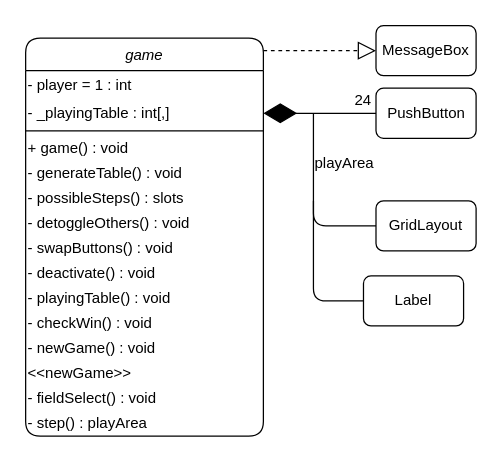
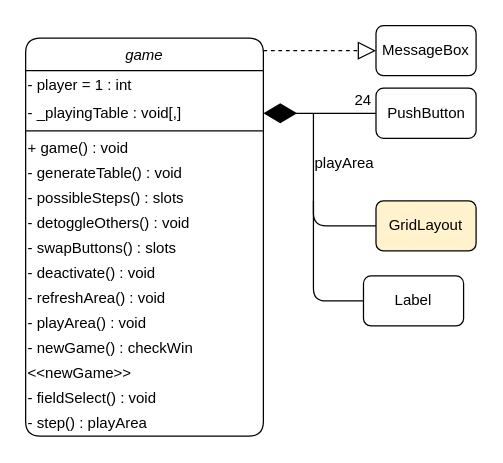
  <mxCell id="0" />
  <mxCell id="1" parent="0" />
  <mxCell id="2" value="game" style="swimlane;fontStyle=2;align=center;verticalAlign=top;childLayout=stackLayout;horizontal=1;startSize=26;horizontalStack=0;resizeParent=1;resizeLast=0;collapsible=1;marginBottom=0;rounded=1;shadow=0;strokeWidth=1;swimlaneLine=1;" parent="1" vertex="1"><mxGeometry x="20" y="30" width="190" height="318" as="geometry"><mxRectangle x="230" y="140" width="160" height="26" as="alternateBounds" /></mxGeometry></mxCell>
  <mxCell id="3" value="- player = 1 : int" style="text;html=1;strokeColor=none;fillColor=none;align=left;verticalAlign=middle;whiteSpace=wrap;rounded=0;" vertex="1" parent="2"><mxGeometry y="26" width="190" height="24" as="geometry" /></mxCell>
- <mxCell id="4" value="- _playingTable : int[,]" style="text;html=1;strokeColor=none;fillColor=none;align=left;verticalAlign=middle;whiteSpace=wrap;rounded=0;" vertex="1" parent="2"><mxGeometry y="50" width="190" height="20" as="geometry" /></mxCell>
+ <mxCell id="4" value="- _playingTable : void[,]" style="text;html=1;strokeColor=none;fillColor=none;align=left;verticalAlign=middle;whiteSpace=wrap;rounded=0;" vertex="1" parent="2"><mxGeometry y="50" width="190" height="20" as="geometry" /></mxCell>
  <mxCell id="5" value="" style="line;html=1;strokeWidth=1;align=left;verticalAlign=middle;spacingTop=-1;spacingLeft=3;spacingRight=3;rotatable=0;labelPosition=right;points=[];portConstraint=eastwest;" parent="2" vertex="1"><mxGeometry y="70" width="190" height="8" as="geometry" /></mxCell>
  <mxCell id="6" value="+ game() : void" style="text;html=1;strokeColor=none;fillColor=none;align=left;verticalAlign=middle;whiteSpace=wrap;rounded=0;" vertex="1" parent="2"><mxGeometry y="78" width="190" height="20" as="geometry" /></mxCell>
  <mxCell id="7" value="- generateTable() : void" style="text;html=1;strokeColor=none;fillColor=none;align=left;verticalAlign=middle;whiteSpace=wrap;rounded=0;" vertex="1" parent="2"><mxGeometry y="98" width="190" height="20" as="geometry" /></mxCell>
  <mxCell id="8" value="- possibleSteps() : slots" style="text;html=1;strokeColor=none;fillColor=none;align=left;verticalAlign=middle;whiteSpace=wrap;rounded=0;" vertex="1" parent="2"><mxGeometry y="118" width="190" height="20" as="geometry" /></mxCell>
  <mxCell id="9" value="- detoggleOthers() : void" style="text;html=1;strokeColor=none;fillColor=none;align=left;verticalAlign=middle;whiteSpace=wrap;rounded=0;" vertex="1" parent="2"><mxGeometry y="138" width="190" height="20" as="geometry" /></mxCell>
- <mxCell id="10" value="- swapButtons() : void" style="text;html=1;strokeColor=none;fillColor=none;align=left;verticalAlign=middle;whiteSpace=wrap;rounded=0;" vertex="1" parent="2"><mxGeometry y="158" width="190" height="20" as="geometry" /></mxCell>
+ <mxCell id="10" value="- swapButtons() : slots" style="text;html=1;strokeColor=none;fillColor=none;align=left;verticalAlign=middle;whiteSpace=wrap;rounded=0;" vertex="1" parent="2"><mxGeometry y="158" width="190" height="20" as="geometry" /></mxCell>
  <mxCell id="11" value="- deactivate() : void" style="text;html=1;strokeColor=none;fillColor=none;align=left;verticalAlign=middle;whiteSpace=wrap;rounded=0;" vertex="1" parent="2"><mxGeometry y="178" width="190" height="20" as="geometry" /></mxCell>
- <mxCell id="12" value="- playingTable() : void" style="text;html=1;strokeColor=none;fillColor=none;align=left;verticalAlign=middle;whiteSpace=wrap;rounded=0;" vertex="1" parent="2"><mxGeometry y="198" width="190" height="20" as="geometry" /></mxCell>
- <mxCell id="13" value="- checkWin() : void" style="text;html=1;strokeColor=none;fillColor=none;align=left;verticalAlign=middle;whiteSpace=wrap;rounded=0;" vertex="1" parent="2"><mxGeometry y="218" width="190" height="20" as="geometry" /></mxCell>
- <mxCell id="14" value="- newGame() : void" style="text;html=1;strokeColor=none;fillColor=none;align=left;verticalAlign=middle;whiteSpace=wrap;rounded=0;" vertex="1" parent="2"><mxGeometry y="238" width="190" height="20" as="geometry" /></mxCell>
+ <mxCell id="12" value="- refreshArea() : void" style="text;html=1;strokeColor=none;fillColor=none;align=left;verticalAlign=middle;whiteSpace=wrap;rounded=0;" vertex="1" parent="2"><mxGeometry y="198" width="190" height="20" as="geometry" /></mxCell>
+ <mxCell id="13" value="- playArea() : void" style="text;html=1;strokeColor=none;fillColor=none;align=left;verticalAlign=middle;whiteSpace=wrap;rounded=0;" vertex="1" parent="2"><mxGeometry y="218" width="190" height="20" as="geometry" /></mxCell>
+ <mxCell id="14" value="- newGame() : checkWin" style="text;html=1;strokeColor=none;fillColor=none;align=left;verticalAlign=middle;whiteSpace=wrap;rounded=0;" vertex="1" parent="2"><mxGeometry y="238" width="190" height="20" as="geometry" /></mxCell>
  <mxCell id="15" value="&amp;lt;&amp;lt;newGame&amp;gt;&amp;gt;" style="text;html=1;strokeColor=none;fillColor=none;align=left;verticalAlign=middle;whiteSpace=wrap;rounded=0;" vertex="1" parent="2"><mxGeometry y="258" width="190" height="20" as="geometry" /></mxCell>
  <mxCell id="16" value="- fieldSelect() : void" style="text;html=1;strokeColor=none;fillColor=none;align=left;verticalAlign=middle;whiteSpace=wrap;rounded=0;" vertex="1" parent="2"><mxGeometry y="278" width="190" height="20" as="geometry" /></mxCell>
  <mxCell id="17" value="- step() : playArea" style="text;html=1;strokeColor=none;fillColor=none;align=left;verticalAlign=middle;whiteSpace=wrap;rounded=0;" vertex="1" parent="2"><mxGeometry y="298" width="190" height="20" as="geometry" /></mxCell>
  <mxCell id="18" value="" style="endArrow=diamondThin;endFill=1;endSize=24;html=1;entryX=1;entryY=0.5;entryDx=0;entryDy=0;" edge="1" parent="1" target="4"><mxGeometry width="160" relative="1" as="geometry"><mxPoint x="300" y="90" as="sourcePoint" /><mxPoint x="450" y="170" as="targetPoint" /></mxGeometry></mxCell>
  <mxCell id="19" value="PushButton" style="html=1;align=center;rounded=1;glass=0;" vertex="1" parent="1"><mxGeometry x="300" y="70" width="80" height="40" as="geometry" /></mxCell>
  <mxCell id="20" value="24" style="text;html=1;strokeColor=none;fillColor=none;align=center;verticalAlign=middle;whiteSpace=wrap;rounded=0;" vertex="1" parent="1"><mxGeometry x="270" y="70" width="40" height="20" as="geometry" /></mxCell>
  <mxCell id="21" value="playArea" style="text;html=1;strokeColor=none;fillColor=none;align=center;verticalAlign=middle;whiteSpace=wrap;rounded=0;" vertex="1" parent="1"><mxGeometry x="255" y="120" width="40" height="20" as="geometry" /></mxCell>
  <mxCell id="22" value="" style="endArrow=none;html=1;" edge="1" parent="1"><mxGeometry width="50" height="50" relative="1" as="geometry"><mxPoint x="300" y="180" as="sourcePoint" /><mxPoint x="250" y="90" as="targetPoint" /><Array as="points"><mxPoint x="250" y="180" /></Array></mxGeometry></mxCell>
- <mxCell id="23" value="GridLayout" style="rounded=1;whiteSpace=wrap;html=1;glass=0;align=center;" vertex="1" parent="1"><mxGeometry x="300" y="160" width="80" height="40" as="geometry" /></mxCell>
+ <mxCell id="23" value="GridLayout" style="rounded=1;whiteSpace=wrap;html=1;glass=0;align=center;fillColor=#fff2cc;" vertex="1" parent="1"><mxGeometry x="300" y="160" width="80" height="40" as="geometry" /></mxCell>
  <mxCell id="24" value="Label" style="rounded=1;whiteSpace=wrap;html=1;glass=0;align=center;" vertex="1" parent="1"><mxGeometry x="290" y="220" width="80" height="40" as="geometry" /></mxCell>
  <mxCell id="25" value="" style="endArrow=none;html=1;exitX=0;exitY=0.5;exitDx=0;exitDy=0;" edge="1" parent="1" source="24"><mxGeometry width="50" height="50" relative="1" as="geometry"><mxPoint x="250" y="310" as="sourcePoint" /><mxPoint x="250" y="160" as="targetPoint" /><Array as="points"><mxPoint x="250" y="240" /></Array></mxGeometry></mxCell>
  <mxCell id="26" value="" style="endArrow=block;dashed=1;endFill=0;endSize=12;html=1;exitX=1;exitY=0.031;exitDx=0;exitDy=0;exitPerimeter=0;" edge="1" parent="1" source="2"><mxGeometry width="160" relative="1" as="geometry"><mxPoint x="210" y="50" as="sourcePoint" /><mxPoint x="300" y="40" as="targetPoint" /></mxGeometry></mxCell>
  <mxCell id="27" value="MessageBox" style="rounded=1;whiteSpace=wrap;html=1;glass=0;align=center;" vertex="1" parent="1"><mxGeometry x="300" y="20" width="80" height="40" as="geometry" /></mxCell>
